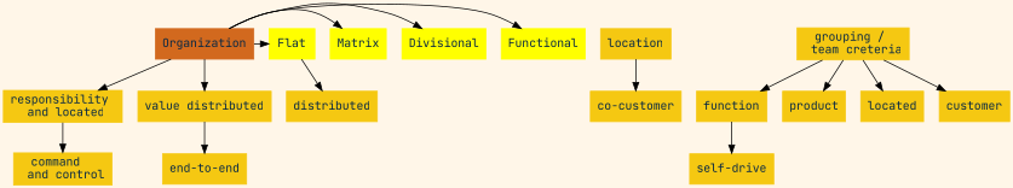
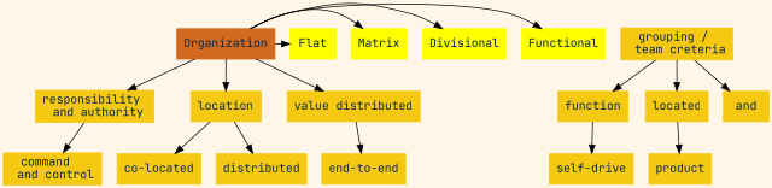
  digraph {
    bgcolor="#FFF6E8"
    fontname="JetBrains Mono"
    node [color="#F5C812" fontcolor="#062744" fontname="JetBrains Mono" shape=box style=filled]
    edge [color=black fontcolor=aliceblue fontname="JetBrains Mono"]
    Organization [color=chocolate]
    Functional [color=yellow]
    Divisional [color=yellow]
    Matrix [color=yellow]
    Flat [color=yellow]
-   n6 [label="responsibility \n and located"]
+   n6 [label="responsibility \n and authority"]
    n7 [label=location]
    n8 [label="value distributed"]
    n9 [label="command  \n and control"]
    n10 [label="grouping / \n team creteria"]
    function
    product
    n13 [label=located]
-   customer
-   n15 [label="co-customer"]
+   customer [label=and]
+   n15 [label="co-located"]
    distributed
    n17 [label="end-to-end"]
    n18 [label="self-drive"]
    subgraph sub_1 {
      rank=same
      Organization
      Functional
      Divisional
      Matrix
      Flat
    }
    Organization -> Functional
    Organization -> Divisional
    Organization -> Matrix
    Organization -> Flat
    Organization -> n6
+   Organization -> n7
    Organization -> n8
    n6 -> n9
    n7 -> n15
-   Flat -> distributed
+   n7 -> distributed
    n8 -> n17
    n10 -> function
-   n10 -> product
+   n13 -> product
    n10 -> n13
    n10 -> customer
    function -> n18
  }
